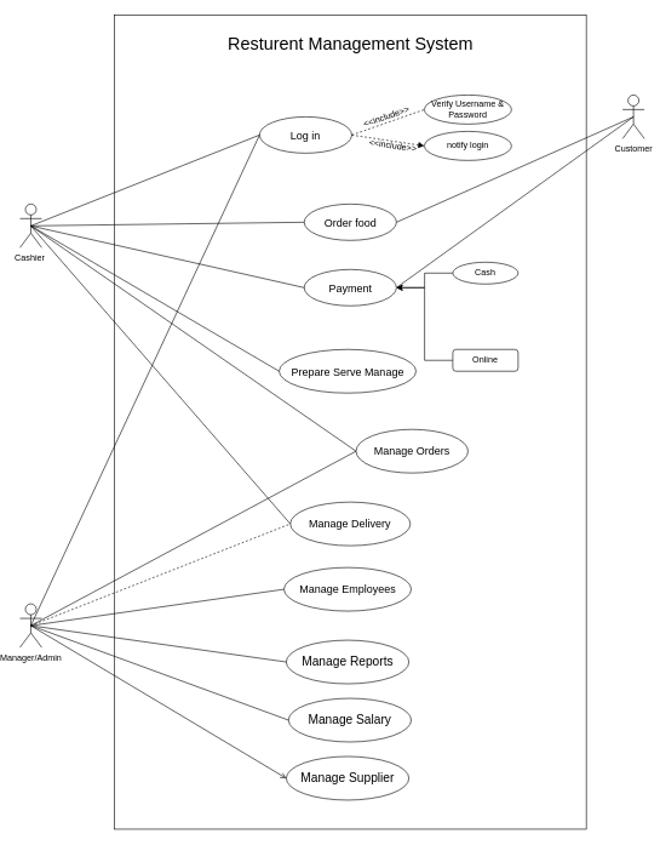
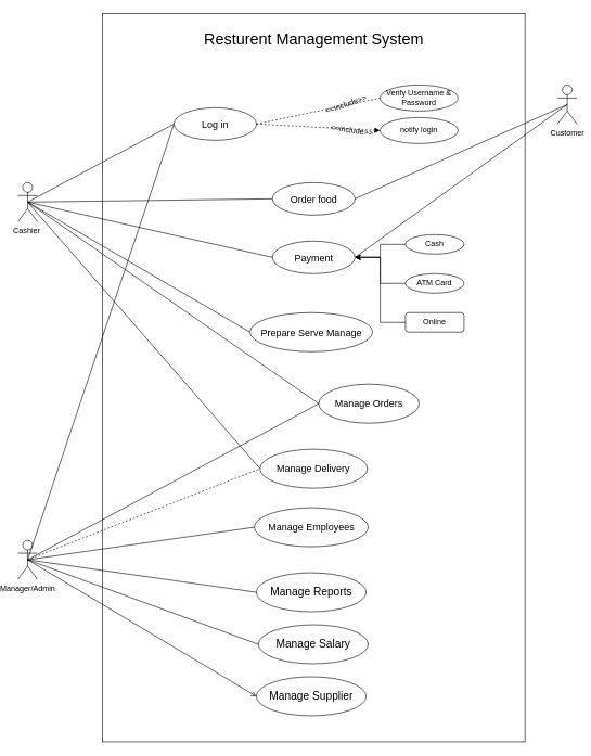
  <mxCell id="0" />
  <mxCell id="1" parent="0" />
  <mxCell id="2" value="" style="rounded=0;whiteSpace=wrap;html=1;" parent="1" vertex="1"><mxGeometry x="150" y="20" width="650" height="1120" as="geometry" /></mxCell>
  <mxCell id="3" value="&lt;font style=&quot;font-size: 24px&quot;&gt;Resturent Management System&lt;/font&gt;" style="text;html=1;strokeColor=none;fillColor=none;align=center;verticalAlign=middle;whiteSpace=wrap;rounded=0;" parent="1" vertex="1"><mxGeometry x="297.5" y="40" width="355" height="40" as="geometry" /></mxCell>
  <mxCell id="4" value="Cashier&amp;nbsp;" style="shape=umlActor;verticalLabelPosition=bottom;verticalAlign=top;html=1;outlineConnect=0;" parent="1" vertex="1"><mxGeometry y="280" width="30" height="60" as="geometry" x="20" /></mxCell>
  <mxCell id="5" value="Customer" style="shape=umlActor;verticalLabelPosition=bottom;verticalAlign=top;html=1;outlineConnect=0;" parent="1" vertex="1"><mxGeometry x="850" y="130" width="30" height="60" as="geometry" /></mxCell>
- <mxCell id="6" value="&lt;font style=&quot;font-size: 15px&quot;&gt;Log in&lt;/font&gt;" style="ellipse;whiteSpace=wrap;html=1;" parent="1" vertex="1"><mxGeometry x="350" y="160" width="127" height="50" as="geometry" /></mxCell>
+ <mxCell id="6" value="&lt;font style=&quot;font-size: 15px&quot;&gt;Log in&lt;/font&gt;" style="ellipse;whiteSpace=wrap;html=1;" parent="1" vertex="1"><mxGeometry x="260" y="165" width="127" height="50" as="geometry" /></mxCell>
  <mxCell id="7" value="" style="endArrow=none;html=1;entryX=0;entryY=0.5;entryDx=0;entryDy=0;exitX=0.5;exitY=0.5;exitDx=0;exitDy=0;exitPerimeter=0;" parent="1" source="4" target="6" edge="1"><mxGeometry width="50" height="50" relative="1" as="geometry"><mxPoint x="310" y="450" as="sourcePoint" /><mxPoint x="360" y="400" as="targetPoint" /></mxGeometry></mxCell>
  <mxCell id="8" value="&lt;span style=&quot;font-size: 15px&quot;&gt;Order food&lt;/span&gt;" style="ellipse;whiteSpace=wrap;html=1;" parent="1" vertex="1"><mxGeometry x="411.5" y="280" width="127" height="50" as="geometry" /></mxCell>
  <mxCell id="9" value="" style="endArrow=none;html=1;entryX=0;entryY=0.5;entryDx=0;entryDy=0;exitX=0.5;exitY=0.5;exitDx=0;exitDy=0;exitPerimeter=0;" parent="1" source="4" target="8" edge="1"><mxGeometry width="50" height="50" relative="1" as="geometry"><mxPoint x="35" y="420" as="sourcePoint" /><mxPoint x="382" y="295" as="targetPoint" /></mxGeometry></mxCell>
  <mxCell id="10" value="" style="endArrow=none;html=1;entryX=1;entryY=0.5;entryDx=0;entryDy=0;exitX=0.5;exitY=0.5;exitDx=0;exitDy=0;exitPerimeter=0;" parent="1" source="5" target="8" edge="1"><mxGeometry width="50" height="50" relative="1" as="geometry"><mxPoint x="45" y="640" as="sourcePoint" /><mxPoint x="392" y="315" as="targetPoint" /></mxGeometry></mxCell>
  <mxCell id="11" value="&lt;span style=&quot;font-size: 15px&quot;&gt;Payment&lt;/span&gt;" style="ellipse;whiteSpace=wrap;html=1;" parent="1" vertex="1"><mxGeometry x="411.5" y="370" width="127" height="50" as="geometry" /></mxCell>
  <mxCell id="12" value="" style="endArrow=none;html=1;entryX=0;entryY=0.5;entryDx=0;entryDy=0;exitX=0.5;exitY=0.5;exitDx=0;exitDy=0;exitPerimeter=0;" parent="1" source="4" target="11" edge="1"><mxGeometry width="50" height="50" relative="1" as="geometry"><mxPoint x="45" y="320" as="sourcePoint" /><mxPoint x="392" y="315" as="targetPoint" /></mxGeometry></mxCell>
  <mxCell id="13" value="" style="endArrow=none;html=1;entryX=1;entryY=0.5;entryDx=0;entryDy=0;exitX=0.5;exitY=0.5;exitDx=0;exitDy=0;exitPerimeter=0;" parent="1" source="5" target="11" edge="1"><mxGeometry width="50" height="50" relative="1" as="geometry"><mxPoint x="850" y="396.315" as="sourcePoint" /><mxPoint x="519" y="315" as="targetPoint" /><Array as="points" /></mxGeometry></mxCell>
  <mxCell id="14" value="&lt;span style=&quot;font-size: 15px&quot;&gt;Prepare Serve Manage&lt;br&gt;&lt;/span&gt;" style="ellipse;whiteSpace=wrap;html=1;" parent="1" vertex="1"><mxGeometry x="377" y="480" width="188.5" height="60" as="geometry" /></mxCell>
  <mxCell id="15" value="&lt;font style=&quot;font-size: 12px&quot;&gt;Verify Username &amp;amp; Password&lt;/font&gt;" style="ellipse;whiteSpace=wrap;html=1;" parent="1" vertex="1"><mxGeometry x="577" y="130" width="120" height="40" as="geometry" /></mxCell>
  <mxCell id="16" value="" style="endArrow=none;dashed=1;html=1;entryX=0;entryY=0.5;entryDx=0;entryDy=0;exitX=1;exitY=0.5;exitDx=0;exitDy=0;" parent="1" source="6" target="15" edge="1"><mxGeometry width="50" height="50" relative="1" as="geometry"><mxPoint x="310" y="450" as="sourcePoint" /><mxPoint x="360" y="400" as="targetPoint" /></mxGeometry></mxCell>
  <mxCell id="17" value="&amp;lt;&amp;lt;include&amp;gt;&amp;gt;" style="text;html=1;strokeColor=none;fillColor=none;align=center;verticalAlign=middle;whiteSpace=wrap;rounded=0;rotation=341;" parent="1" vertex="1"><mxGeometry x="480" y="150" width="90" height="20" as="geometry" /></mxCell>
  <mxCell id="18" value="Manager/Admin" style="shape=umlActor;verticalLabelPosition=bottom;verticalAlign=top;html=1;outlineConnect=0;" parent="1" vertex="1"><mxGeometry y="830" width="30" height="60" as="geometry" x="20" /></mxCell>
  <mxCell id="19" value="" style="endArrow=none;html=1;exitX=0.5;exitY=0.5;exitDx=0;exitDy=0;exitPerimeter=0;entryX=0;entryY=0.5;entryDx=0;entryDy=0;" parent="1" source="18" target="6" edge="1"><mxGeometry width="50" height="50" relative="1" as="geometry"><mxPoint x="45" y="640" as="sourcePoint" /><mxPoint x="320" y="195" as="targetPoint" /></mxGeometry></mxCell>
  <mxCell id="20" value="&lt;span style=&quot;font-size: 15px&quot;&gt;Manage Orders&lt;br&gt;&lt;/span&gt;" style="ellipse;whiteSpace=wrap;html=1;" parent="1" vertex="1"><mxGeometry x="482.88" y="590" width="154.25" height="60" as="geometry" /></mxCell>
  <mxCell id="21" value="" style="endArrow=none;html=1;entryX=0;entryY=0.5;entryDx=0;entryDy=0;exitX=0.5;exitY=0.5;exitDx=0;exitDy=0;exitPerimeter=0;dashed=1;" parent="1" source="18" target="28" edge="1"><mxGeometry width="50" height="50" relative="1" as="geometry"><mxPoint x="35" y="745" as="sourcePoint" /><mxPoint x="382" y="710" as="targetPoint" /></mxGeometry></mxCell>
  <mxCell id="22" style="edgeStyle=orthogonalEdgeStyle;rounded=0;orthogonalLoop=1;jettySize=auto;html=1;entryX=1;entryY=0.5;entryDx=0;entryDy=0;" parent="1" source="23" target="11" edge="1"><mxGeometry relative="1" as="geometry" /></mxCell>
  <mxCell id="23" value="&lt;font style=&quot;font-size: 12px&quot;&gt;Cash&lt;/font&gt;" style="ellipse;whiteSpace=wrap;html=1;" parent="1" vertex="1"><mxGeometry x="616.13" y="360" width="90" height="30" as="geometry" /></mxCell>
+ <mxCell id="24" style="edgeStyle=orthogonalEdgeStyle;rounded=0;orthogonalLoop=1;jettySize=auto;html=1;entryX=1;entryY=0.5;entryDx=0;entryDy=0;" parent="1" source="25" target="11" edge="1"><mxGeometry relative="1" as="geometry" /></mxCell>
+ <mxCell id="25" value="&lt;font style=&quot;font-size: 12px&quot;&gt;ATM Card&lt;/font&gt;" style="ellipse;whiteSpace=wrap;html=1;" parent="1" vertex="1"><mxGeometry x="616.13" y="420" width="90" height="30" as="geometry" /></mxCell>
  <mxCell id="26" style="edgeStyle=orthogonalEdgeStyle;rounded=0;orthogonalLoop=1;jettySize=auto;html=1;entryX=1;entryY=0.5;entryDx=0;entryDy=0;" parent="1" source="27" target="11" edge="1"><mxGeometry relative="1" as="geometry" /></mxCell>
  <mxCell id="27" value="&lt;font style=&quot;font-size: 12px&quot;&gt;Online&lt;/font&gt;" style="whiteSpace=wrap;html=1;rounded=1;" parent="1" vertex="1"><mxGeometry x="616.13" y="480" width="90" height="30" as="geometry" /></mxCell>
  <mxCell id="28" value="&lt;span style=&quot;font-size: 15px&quot;&gt;Manage Delivery&lt;br&gt;&lt;/span&gt;" style="ellipse;whiteSpace=wrap;html=1;" parent="1" vertex="1"><mxGeometry x="392.38" y="690" width="165.25" height="60" as="geometry" /></mxCell>
  <mxCell id="29" value="" style="endArrow=none;html=1;entryX=0;entryY=0.5;entryDx=0;entryDy=0;exitX=0.5;exitY=0.5;exitDx=0;exitDy=0;exitPerimeter=0;" parent="1" source="18" target="20" edge="1"><mxGeometry width="50" height="50" relative="1" as="geometry"><mxPoint x="45" y="870" as="sourcePoint" /><mxPoint x="392" y="805" as="targetPoint" /></mxGeometry></mxCell>
  <mxCell id="30" value="&lt;span style=&quot;font-size: 15px&quot;&gt;Manage Employees&lt;br&gt;&lt;/span&gt;" style="ellipse;whiteSpace=wrap;html=1;" parent="1" vertex="1"><mxGeometry x="383.63" y="780" width="175.25" height="60" as="geometry" /></mxCell>
  <mxCell id="31" value="" style="endArrow=none;html=1;entryX=0;entryY=0.5;entryDx=0;entryDy=0;exitX=0.5;exitY=0.5;exitDx=0;exitDy=0;exitPerimeter=0;" parent="1" source="18" target="30" edge="1"><mxGeometry width="50" height="50" relative="1" as="geometry"><mxPoint x="45" y="870" as="sourcePoint" /><mxPoint x="392" y="805" as="targetPoint" /></mxGeometry></mxCell>
  <mxCell id="32" value="&lt;font style=&quot;font-size: 12px&quot;&gt;notify login&lt;/font&gt;" style="ellipse;whiteSpace=wrap;html=1;" vertex="1" parent="1"><mxGeometry x="577" y="180" width="120" height="40" as="geometry" /></mxCell>
  <mxCell id="33" value="" style="endArrow=block;dashed=1;html=1;entryX=0;entryY=0.5;entryDx=0;entryDy=0;exitX=1;exitY=0.5;exitDx=0;exitDy=0;" edge="1" target="32" parent="1" source="6"><mxGeometry width="50" height="50" relative="1" as="geometry"><mxPoint x="489.13" y="235" as="sourcePoint" /><mxPoint x="372.13" y="450" as="targetPoint" /></mxGeometry></mxCell>
  <mxCell id="34" value="&amp;lt;&amp;lt;include&amp;gt;&amp;gt;" style="text;html=1;strokeColor=none;fillColor=none;align=center;verticalAlign=middle;whiteSpace=wrap;rounded=0;rotation=8;" vertex="1" parent="1"><mxGeometry x="489.13" y="190" width="90" height="20" as="geometry" /></mxCell>
  <mxCell id="35" value="" style="endArrow=none;html=1;entryX=0;entryY=0.5;entryDx=0;entryDy=0;exitX=0.5;exitY=0.5;exitDx=0;exitDy=0;exitPerimeter=0;" edge="1" parent="1" source="4" target="14"><mxGeometry width="50" height="50" relative="1" as="geometry"><mxPoint x="45" y="320" as="sourcePoint" /><mxPoint x="421.5" y="405" as="targetPoint" /></mxGeometry></mxCell>
  <mxCell id="36" value="" style="endArrow=none;html=1;entryX=0;entryY=0.5;entryDx=0;entryDy=0;exitX=0.5;exitY=0.5;exitDx=0;exitDy=0;exitPerimeter=0;" edge="1" parent="1" source="4" target="20"><mxGeometry width="50" height="50" relative="1" as="geometry"><mxPoint x="45" y="870" as="sourcePoint" /><mxPoint x="421.5" y="625" as="targetPoint" /></mxGeometry></mxCell>
  <mxCell id="37" value="" style="endArrow=none;html=1;entryX=0;entryY=0.5;entryDx=0;entryDy=0;exitX=0.5;exitY=0.5;exitDx=0;exitDy=0;exitPerimeter=0;" edge="1" parent="1" source="4" target="28"><mxGeometry width="50" height="50" relative="1" as="geometry"><mxPoint x="45" y="870" as="sourcePoint" /><mxPoint x="414.75" y="730" as="targetPoint" /></mxGeometry></mxCell>
  <mxCell id="38" value="&lt;font style=&quot;font-size: 17px&quot;&gt;Manage Reports&lt;/font&gt;" style="ellipse;whiteSpace=wrap;html=1;" vertex="1" parent="1"><mxGeometry x="386.75" y="880" width="169" height="60" as="geometry" /></mxCell>
  <mxCell id="39" value="" style="endArrow=none;html=1;entryX=0;entryY=0.5;entryDx=0;entryDy=0;exitX=0.5;exitY=0.5;exitDx=0;exitDy=0;exitPerimeter=0;" edge="1" parent="1" source="18" target="38"><mxGeometry width="50" height="50" relative="1" as="geometry"><mxPoint x="45" y="870" as="sourcePoint" /><mxPoint x="407.25" y="825" as="targetPoint" /></mxGeometry></mxCell>
  <mxCell id="40" value="&lt;font style=&quot;font-size: 17px&quot;&gt;Manage Salary&lt;/font&gt;" style="ellipse;whiteSpace=wrap;html=1;" vertex="1" parent="1"><mxGeometry x="389.88" y="960" width="169" height="60" as="geometry" /></mxCell>
  <mxCell id="41" value="&lt;font style=&quot;font-size: 17px&quot;&gt;Manage Supplier&lt;/font&gt;" style="ellipse;whiteSpace=wrap;html=1;" vertex="1" parent="1"><mxGeometry x="386.76" y="1040" width="169" height="60" as="geometry" /></mxCell>
  <mxCell id="42" value="" style="endArrow=open;html=1;entryX=0;entryY=0.5;entryDx=0;entryDy=0;exitX=0.5;exitY=0.5;exitDx=0;exitDy=0;exitPerimeter=0;" edge="1" parent="1" source="18" target="41"><mxGeometry width="50" height="50" relative="1" as="geometry"><mxPoint x="45" y="870" as="sourcePoint" /><mxPoint x="396.75" y="920" as="targetPoint" /></mxGeometry></mxCell>
  <mxCell id="43" value="" style="endArrow=none;html=1;entryX=0;entryY=0.5;entryDx=0;entryDy=0;exitX=0.5;exitY=0.5;exitDx=0;exitDy=0;exitPerimeter=0;" edge="1" parent="1" source="18" target="40"><mxGeometry width="50" height="50" relative="1" as="geometry"><mxPoint x="55" y="880" as="sourcePoint" /><mxPoint x="406.75" y="930" as="targetPoint" /></mxGeometry></mxCell>
